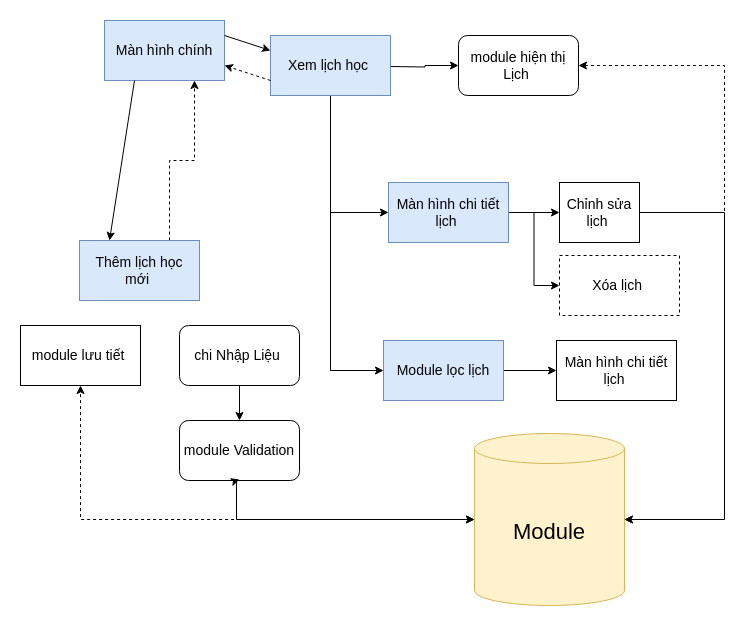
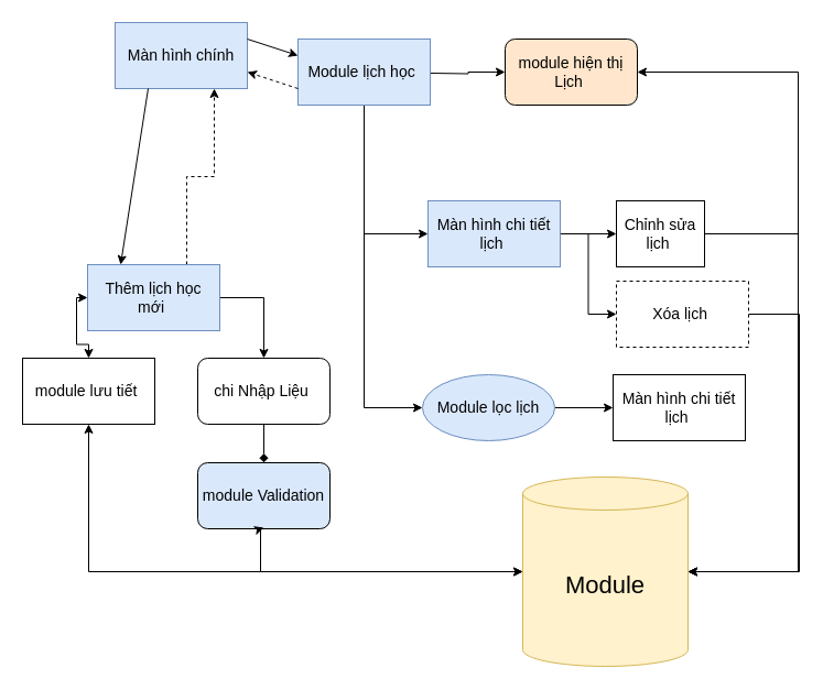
  <mxCell id="0" />
  <mxCell id="1" parent="0" />
  <mxCell id="2" value="Màn hình chính" style="rounded=0;whiteSpace=wrap;html=1;fillColor=#dae8fc;strokeColor=#6c8ebf;fontSize=14;" vertex="1" parent="1"><mxGeometry x="104" y="20" width="120" height="60" as="geometry" /></mxCell>
+ <mxCell id="3" style="edgeStyle=orthogonalEdgeStyle;rounded=0;orthogonalLoop=1;jettySize=auto;html=1;entryX=0.5;entryY=0;entryDx=0;entryDy=0;exitX=1;exitY=0.5;exitDx=0;exitDy=0;fontSize=14;" edge="1" parent="1" source="5" target="18"><mxGeometry relative="1" as="geometry" /></mxCell>
  <mxCell id="4" style="edgeStyle=orthogonalEdgeStyle;rounded=0;orthogonalLoop=1;jettySize=auto;html=1;exitX=0.75;exitY=0;exitDx=0;exitDy=0;entryX=0.75;entryY=1;entryDx=0;entryDy=0;dashed=1;fontSize=14;" edge="1" parent="1" source="5" target="2"><mxGeometry relative="1" as="geometry" /></mxCell>
  <mxCell id="5" value="Thêm lịch học mới&amp;nbsp;" style="rounded=0;whiteSpace=wrap;html=1;fillColor=#dae8fc;strokeColor=#6c8ebf;fontSize=14;" vertex="1" parent="1"><mxGeometry x="79" y="240" width="120" height="60" as="geometry" /></mxCell>
  <mxCell id="6" style="edgeStyle=orthogonalEdgeStyle;rounded=0;orthogonalLoop=1;jettySize=auto;html=1;entryX=0;entryY=0.5;entryDx=0;entryDy=0;fontSize=14;" edge="1" parent="1" target="10"><mxGeometry relative="1" as="geometry"><mxPoint x="390" y="66" as="sourcePoint" /></mxGeometry></mxCell>
  <mxCell id="7" style="edgeStyle=orthogonalEdgeStyle;rounded=0;orthogonalLoop=1;jettySize=auto;html=1;entryX=0;entryY=0.5;entryDx=0;entryDy=0;fontSize=14;" edge="1" parent="1" source="9" target="13"><mxGeometry relative="1" as="geometry" /></mxCell>
  <mxCell id="8" style="edgeStyle=orthogonalEdgeStyle;rounded=0;orthogonalLoop=1;jettySize=auto;html=1;entryX=0;entryY=0.5;entryDx=0;entryDy=0;fontSize=14;" edge="1" parent="1" source="9" target="24"><mxGeometry relative="1" as="geometry" /></mxCell>
- <mxCell id="9" value="Xem lịch học&amp;nbsp;" style="rounded=0;whiteSpace=wrap;html=1;fillColor=#dae8fc;strokeColor=#6c8ebf;fontSize=14;" vertex="1" parent="1"><mxGeometry x="270" y="35" width="120" height="60" as="geometry" /></mxCell>
- <mxCell id="10" value="module hiện thị Lịch&amp;nbsp;" style="rounded=1;whiteSpace=wrap;html=1;fontSize=14;" vertex="1" parent="1"><mxGeometry x="458" y="35" width="120" height="60" as="geometry" /></mxCell>
+ <mxCell id="9" value="Module lịch học&amp;nbsp;" style="rounded=0;whiteSpace=wrap;html=1;fillColor=#dae8fc;strokeColor=#6c8ebf;fontSize=14;" vertex="1" parent="1"><mxGeometry x="270" y="35" width="120" height="60" as="geometry" /></mxCell>
+ <mxCell id="10" value="module hiện thị Lịch&amp;nbsp;" style="rounded=1;whiteSpace=wrap;html=1;fontSize=14;fillColor=#ffe6cc;" vertex="1" parent="1"><mxGeometry x="458" y="35" width="120" height="60" as="geometry" /></mxCell>
  <mxCell id="11" style="edgeStyle=orthogonalEdgeStyle;rounded=0;orthogonalLoop=1;jettySize=auto;html=1;entryX=0;entryY=0.5;entryDx=0;entryDy=0;fontSize=14;" edge="1" parent="1" source="13" target="14"><mxGeometry relative="1" as="geometry" /></mxCell>
  <mxCell id="12" style="edgeStyle=orthogonalEdgeStyle;rounded=0;orthogonalLoop=1;jettySize=auto;html=1;exitX=1;exitY=0.5;exitDx=0;exitDy=0;entryX=0;entryY=0.5;entryDx=0;entryDy=0;fontSize=14;" edge="1" parent="1" source="13" target="16"><mxGeometry relative="1" as="geometry" /></mxCell>
  <mxCell id="13" value="Màn hình chi tiết lịch&amp;nbsp;" style="rounded=0;whiteSpace=wrap;html=1;fillColor=#dae8fc;strokeColor=#6c8ebf;fontSize=14;" vertex="1" parent="1"><mxGeometry x="388" y="182" width="120" height="60" as="geometry" /></mxCell>
  <mxCell id="14" value="Chỉnh sửa lịch&amp;nbsp;" style="rounded=0;whiteSpace=wrap;html=1;fontSize=14;" vertex="1" parent="1"><mxGeometry x="559" y="182" width="80" height="60" as="geometry" /></mxCell>
+ <mxCell id="15" style="edgeStyle=orthogonalEdgeStyle;rounded=0;orthogonalLoop=1;jettySize=auto;html=1;fontSize=14;entryX=1;entryY=0.5;entryDx=0;entryDy=0;entryPerimeter=0;" edge="1" parent="1" source="16" target="31"><mxGeometry relative="1" as="geometry"><mxPoint x="727" y="285" as="targetPoint" /><Array as="points"><mxPoint x="725" y="285" /><mxPoint x="725" y="519" /></Array></mxGeometry></mxCell>
  <mxCell id="16" value="Xóa lịch&amp;nbsp;" style="rounded=0;whiteSpace=wrap;html=1;fontSize=14;dashed=1;" vertex="1" parent="1"><mxGeometry x="559" y="255" width="120" height="60" as="geometry" /></mxCell>
- <mxCell id="17" style="edgeStyle=orthogonalEdgeStyle;rounded=0;orthogonalLoop=1;jettySize=auto;html=1;entryX=0.5;entryY=0;entryDx=0;entryDy=0;fontSize=14;" edge="1" parent="1" source="18" target="28"><mxGeometry relative="1" as="geometry" /></mxCell>
+ <mxCell id="17" style="edgeStyle=orthogonalEdgeStyle;rounded=0;orthogonalLoop=1;jettySize=auto;html=1;entryX=0.5;entryY=0;entryDx=0;entryDy=0;fontSize=14;endArrow=diamond;" edge="1" parent="1" source="18" target="28"><mxGeometry relative="1" as="geometry" /></mxCell>
  <mxCell id="18" value="chi Nhập Liệu&amp;nbsp;" style="rounded=1;whiteSpace=wrap;html=1;fontSize=14;" vertex="1" parent="1"><mxGeometry x="179" y="325" width="120" height="60" as="geometry" /></mxCell>
  <mxCell id="19" value="module lưu tiết&amp;nbsp;" style="rounded=0;whiteSpace=wrap;html=1;fontSize=14;" vertex="1" parent="1"><mxGeometry x="20" y="325" width="120" height="60" as="geometry" /></mxCell>
- <mxCell id="20" style="edgeStyle=orthogonalEdgeStyle;rounded=0;orthogonalLoop=1;jettySize=auto;html=1;entryX=1;entryY=0.5;entryDx=0;entryDy=0;entryPerimeter=0;fontSize=14;endArrow=open;" edge="1" parent="1" source="14" target="31"><mxGeometry relative="1" as="geometry"><mxPoint x="728" y="212.5" as="targetPoint" /><Array as="points"><mxPoint x="724" y="212" /><mxPoint x="724" y="519" /></Array></mxGeometry></mxCell>
- <mxCell id="22" value="" style="endArrow=classic;startArrow=classic;html=1;rounded=0;entryX=1;entryY=0.5;entryDx=0;entryDy=0;entryPerimeter=0;exitX=1;exitY=0.5;exitDx=0;exitDy=0;fontSize=14;edgeStyle=orthogonalEdgeStyle;dashed=1;" edge="1" parent="1" source="10" target="31"><mxGeometry width="50" height="50" relative="1" as="geometry"><mxPoint x="564" y="60" as="sourcePoint" /><mxPoint x="632" y="65" as="targetPoint" /><Array as="points"><mxPoint x="724" y="65" /><mxPoint x="724" y="519" /></Array></mxGeometry></mxCell>
+ <mxCell id="20" style="edgeStyle=orthogonalEdgeStyle;rounded=0;orthogonalLoop=1;jettySize=auto;html=1;entryX=1;entryY=0.5;entryDx=0;entryDy=0;entryPerimeter=0;fontSize=14;" edge="1" parent="1" source="14" target="31"><mxGeometry relative="1" as="geometry"><mxPoint x="728" y="212.5" as="targetPoint" /><Array as="points"><mxPoint x="724" y="212" /><mxPoint x="724" y="519" /></Array></mxGeometry></mxCell>
+ <mxCell id="21" value="" style="endArrow=classic;startArrow=classic;html=1;rounded=0;entryX=0;entryY=0.5;entryDx=0;entryDy=0;exitX=0.5;exitY=0;exitDx=0;exitDy=0;edgeStyle=orthogonalEdgeStyle;fontSize=14;" edge="1" parent="1" source="19" target="5"><mxGeometry width="50" height="50" relative="1" as="geometry"><mxPoint x="14" y="270" as="sourcePoint" /><mxPoint x="64" y="220" as="targetPoint" /></mxGeometry></mxCell>
+ <mxCell id="22" value="" style="endArrow=classic;startArrow=classic;html=1;rounded=0;entryX=1;entryY=0.5;entryDx=0;entryDy=0;entryPerimeter=0;exitX=1;exitY=0.5;exitDx=0;exitDy=0;fontSize=14;edgeStyle=orthogonalEdgeStyle;" edge="1" parent="1" source="10" target="31"><mxGeometry width="50" height="50" relative="1" as="geometry"><mxPoint x="564" y="60" as="sourcePoint" /><mxPoint x="632" y="65" as="targetPoint" /><Array as="points"><mxPoint x="724" y="65" /><mxPoint x="724" y="519" /></Array></mxGeometry></mxCell>
  <mxCell id="23" style="edgeStyle=orthogonalEdgeStyle;rounded=0;orthogonalLoop=1;jettySize=auto;html=1;exitX=1;exitY=0.5;exitDx=0;exitDy=0;entryX=0;entryY=0.5;entryDx=0;entryDy=0;fontSize=14;" edge="1" parent="1" source="24" target="27"><mxGeometry relative="1" as="geometry" /></mxCell>
- <mxCell id="24" value="Module lọc lịch" style="rounded=0;whiteSpace=wrap;html=1;fillColor=#dae8fc;strokeColor=#6c8ebf;fontSize=14;" vertex="1" parent="1"><mxGeometry x="383" y="340" width="120" height="60" as="geometry" /></mxCell>
- <mxCell id="25" value="" style="endArrow=classic;startArrow=classic;html=1;rounded=0;entryX=0.5;entryY=1;entryDx=0;entryDy=0;fontSize=14;exitX=0;exitY=0.5;exitDx=0;exitDy=0;exitPerimeter=0;edgeStyle=orthogonalEdgeStyle;dashed=1;" edge="1" parent="1" source="31" target="19"><mxGeometry width="50" height="50" relative="1" as="geometry"><mxPoint x="80" y="438" as="sourcePoint" /><mxPoint x="69" y="393" as="targetPoint" /></mxGeometry></mxCell>
+ <mxCell id="24" value="Module lọc lịch" style="ellipse;whiteSpace=wrap;html=1;fillColor=#dae8fc;strokeColor=#6c8ebf;fontSize=14;" vertex="1" parent="1"><mxGeometry x="383" y="340" width="120" height="60" as="geometry" /></mxCell>
+ <mxCell id="25" value="" style="endArrow=classic;startArrow=classic;html=1;rounded=0;entryX=0.5;entryY=1;entryDx=0;entryDy=0;fontSize=14;exitX=0;exitY=0.5;exitDx=0;exitDy=0;exitPerimeter=0;edgeStyle=orthogonalEdgeStyle;" edge="1" parent="1" source="31" target="19"><mxGeometry width="50" height="50" relative="1" as="geometry"><mxPoint x="80" y="438" as="sourcePoint" /><mxPoint x="69" y="393" as="targetPoint" /></mxGeometry></mxCell>
  <mxCell id="26" value="" style="endArrow=classic;html=1;rounded=0;exitX=0.25;exitY=1;exitDx=0;exitDy=0;entryX=0.25;entryY=0;entryDx=0;entryDy=0;fontSize=14;" edge="1" parent="1" source="2" target="5"><mxGeometry width="50" height="50" relative="1" as="geometry"><mxPoint x="177" y="163" as="sourcePoint" /><mxPoint x="227" y="113" as="targetPoint" /></mxGeometry></mxCell>
  <mxCell id="27" value="Màn hình chi tiết lịch&amp;nbsp;" style="rounded=0;whiteSpace=wrap;html=1;fontSize=14;" vertex="1" parent="1"><mxGeometry x="556" y="340" width="120" height="60" as="geometry" /></mxCell>
- <mxCell id="28" value="module Validation" style="rounded=1;whiteSpace=wrap;html=1;fontSize=14;" vertex="1" parent="1"><mxGeometry x="179" y="420" width="120" height="60" as="geometry" /></mxCell>
+ <mxCell id="28" value="module Validation" style="rounded=1;whiteSpace=wrap;html=1;fontSize=14;fillColor=#dae8fc;" vertex="1" parent="1"><mxGeometry x="179" y="420" width="120" height="60" as="geometry" /></mxCell>
  <mxCell id="29" value="" style="endArrow=classic;html=1;rounded=0;exitX=1;exitY=0.25;exitDx=0;exitDy=0;entryX=0;entryY=0.25;entryDx=0;entryDy=0;fontSize=14;" edge="1" parent="1" source="2" target="9"><mxGeometry width="50" height="50" relative="1" as="geometry"><mxPoint x="246" y="58" as="sourcePoint" /><mxPoint x="296" y="8" as="targetPoint" /></mxGeometry></mxCell>
  <mxCell id="30" value="" style="endArrow=classic;html=1;rounded=0;exitX=0;exitY=0.75;exitDx=0;exitDy=0;entryX=1;entryY=0.75;entryDx=0;entryDy=0;dashed=1;fontSize=14;" edge="1" parent="1" source="9" target="2"><mxGeometry width="50" height="50" relative="1" as="geometry"><mxPoint x="229" y="60" as="sourcePoint" /><mxPoint x="280" y="60" as="targetPoint" /></mxGeometry></mxCell>
  <mxCell id="31" value="Module" style="shape=cylinder3;whiteSpace=wrap;html=1;boundedLbl=1;backgroundOutline=1;size=15;fillColor=#fff2cc;strokeColor=#d6b656;fontSize=22;" vertex="1" parent="1"><mxGeometry x="474" y="433" width="150" height="172" as="geometry" /></mxCell>
  <mxCell id="32" value="" style="endArrow=classic;startArrow=classic;html=1;rounded=0;entryX=0.5;entryY=1;entryDx=0;entryDy=0;fontSize=14;edgeStyle=orthogonalEdgeStyle;" edge="1" parent="1" source="31"><mxGeometry width="50" height="50" relative="1" as="geometry"><mxPoint x="178" y="537" as="sourcePoint" /><mxPoint x="239" y="479" as="targetPoint" /><Array as="points"><mxPoint x="236" y="519" /><mxPoint x="236" y="480" /></Array></mxGeometry></mxCell>
